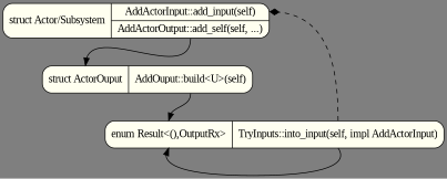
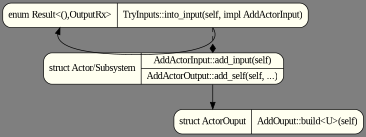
  digraph {
    bgcolor=gray50
    fontname="Liberation Serif"
    node [fillcolor=ivory fontname="Liberation Serif" shape=Mrecord style=filled]
    edge [fontname="Liberation Serif" headport=i tailport="o:s"]
    n1 [label="<a> struct Actor/Subsystem | {<i> AddActorInput::add_input(self) | <o> AddActorOutput::add_self(self, ...)}"]
    n2 [label="<i> struct ActorOuput | <o> AddOuput::build\<U\>(self)"]
    n3 [label="<i> enum Result\<(),OutputRx\>  | <o>TryInputs::into_input(self, impl AddActorInput)"]
    n1 -> n2 [headport="i:n"]
-   n2 -> n3
    n3 -> n1 [arrowhead=diamond style=dashed tailport=o]
    n3 -> n3 [headport="i:s"]
  }
